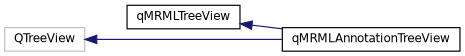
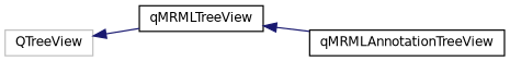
  digraph {
    rankdir=LR
    node [color=black fontname=Helvetica fontsize=10 shape=record]
    edge [color=midnightblue dir=back fontname=Helvetica fontsize=10 labelfontname=Helvetica labelfontsize=10 style=solid]
    n1 [color=grey75 height=0.2 label=QTreeView width=0.4]
    n2 [height=0.2 label=qMRMLTreeView width=0.4]
    n3 [height=0.2 label=qMRMLAnnotationTreeView width=0.4]
-   n1 -> n3
+   n1 -> n2
    n2 -> n3
  }
